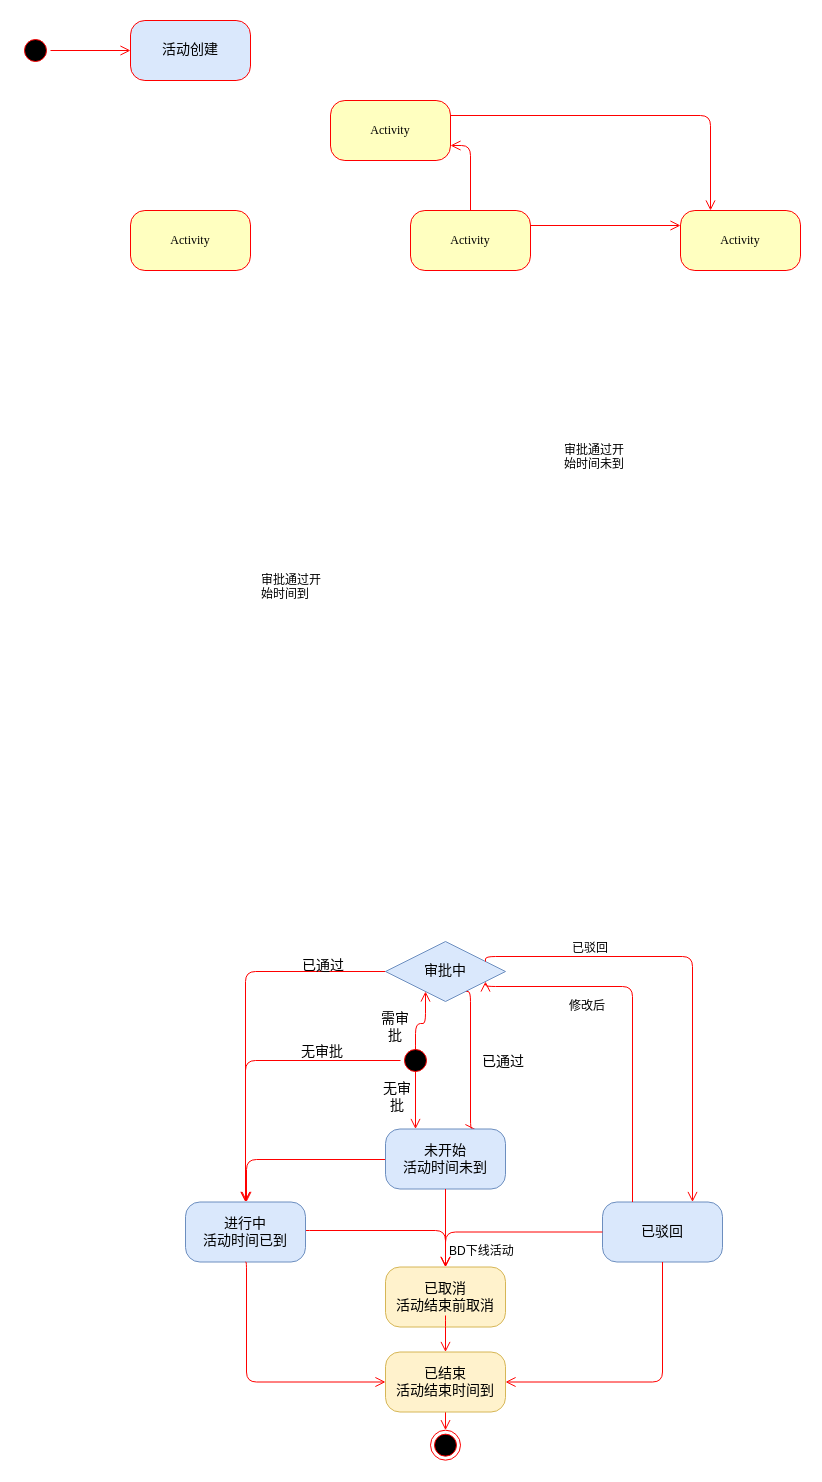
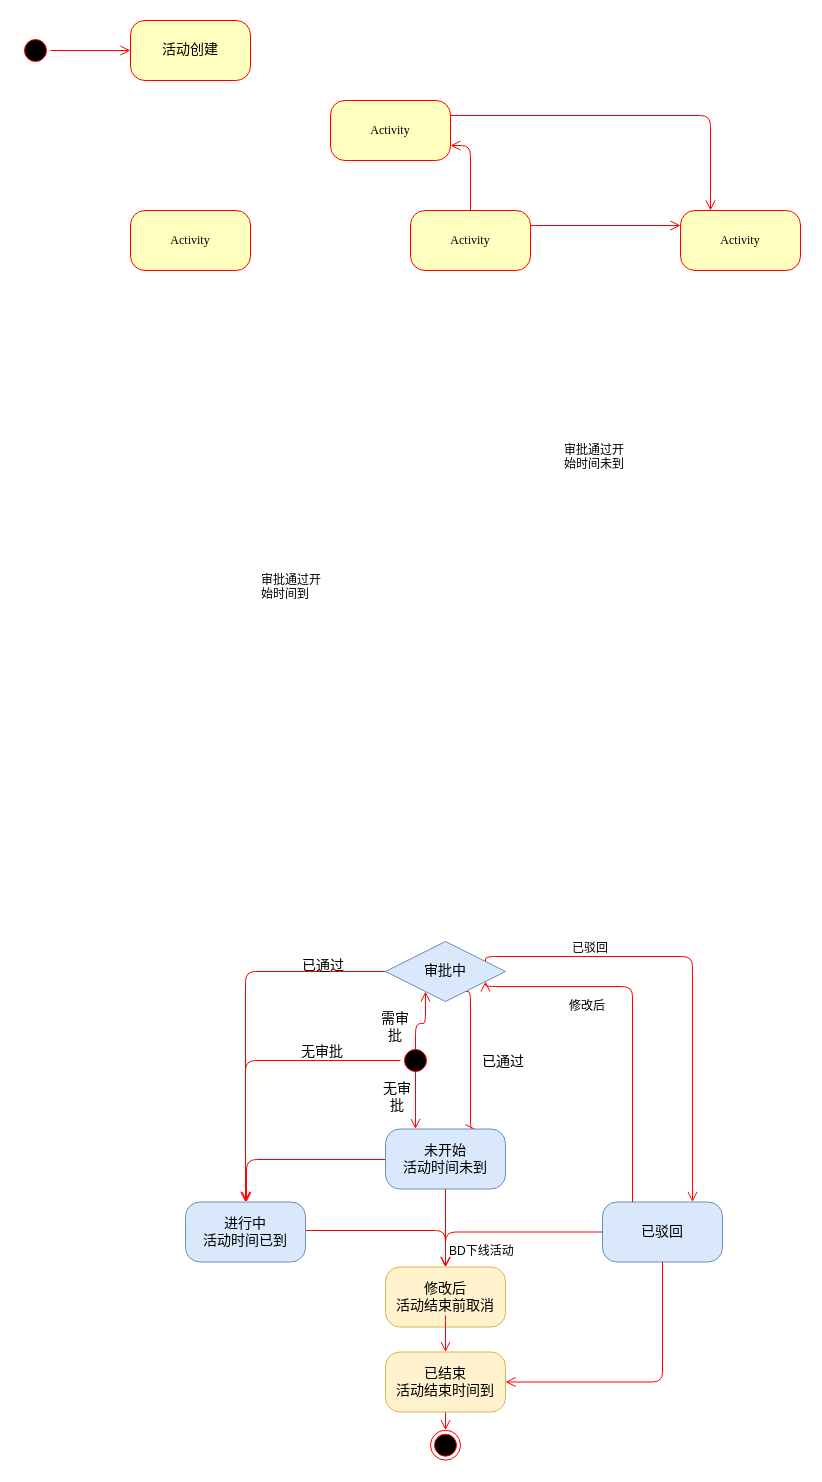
  <mxCell id="0" />
  <mxCell id="1" parent="0" />
  <mxCell id="2" value="" style="ellipse;html=1;shape=startState;fillColor=#000000;strokeColor=#ff0000;rounded=1;shadow=0;comic=0;labelBackgroundColor=none;fontFamily=Verdana;fontSize=12;fontColor=#000000;align=center;direction=south;" parent="1" vertex="1"><mxGeometry x="20" y="35" width="30" height="30" as="geometry" /></mxCell>
  <mxCell id="3" value="Activity" style="rounded=1;whiteSpace=wrap;html=1;arcSize=24;fillColor=#ffffc0;strokeColor=#ff0000;shadow=0;comic=0;labelBackgroundColor=none;fontFamily=Verdana;fontSize=12;fontColor=#000000;align=center;" parent="1" vertex="1"><mxGeometry x="130" y="210" width="120" height="60" as="geometry" /></mxCell>
- <mxCell id="4" value="&lt;font style=&quot;font-size: 14px&quot;&gt;活动创建&lt;/font&gt;" style="rounded=1;whiteSpace=wrap;html=1;arcSize=24;fillColor=#dae8fc;strokeColor=#ff0000;shadow=0;comic=0;labelBackgroundColor=none;fontFamily=Verdana;fontSize=12;fontColor=#000000;align=center;" parent="1" vertex="1"><mxGeometry x="130" y="20" width="120" height="60" as="geometry" /></mxCell>
+ <mxCell id="4" value="&lt;font style=&quot;font-size: 14px&quot;&gt;活动创建&lt;/font&gt;" style="rounded=1;whiteSpace=wrap;html=1;arcSize=24;fillColor=#ffffc0;strokeColor=#ff0000;shadow=0;comic=0;labelBackgroundColor=none;fontFamily=Verdana;fontSize=12;fontColor=#000000;align=center;" parent="1" vertex="1"><mxGeometry x="130" y="20" width="120" height="60" as="geometry" /></mxCell>
  <mxCell id="5" style="edgeStyle=orthogonalEdgeStyle;html=1;exitX=1;exitY=0.25;entryX=0.25;entryY=0;labelBackgroundColor=none;endArrow=open;endSize=8;strokeColor=#ff0000;fontFamily=Verdana;fontSize=12;align=left;" parent="1" source="6" target="8" edge="1"><mxGeometry relative="1" as="geometry" /></mxCell>
  <mxCell id="6" value="Activity" style="rounded=1;whiteSpace=wrap;html=1;arcSize=24;fillColor=#ffffc0;strokeColor=#ff0000;shadow=0;comic=0;labelBackgroundColor=none;fontFamily=Verdana;fontSize=12;fontColor=#000000;align=center;" parent="1" vertex="1"><mxGeometry x="330" y="100" width="120" height="60" as="geometry" /></mxCell>
  <mxCell id="7" style="edgeStyle=orthogonalEdgeStyle;html=1;labelBackgroundColor=none;endArrow=open;endSize=8;strokeColor=#ff0000;fontFamily=Verdana;fontSize=12;align=left;exitX=0.5;exitY=1;exitDx=0;exitDy=0;entryX=0.5;entryY=0;entryDx=0;entryDy=0;" parent="1" source="24" target="34" edge="1"><mxGeometry relative="1" as="geometry"><Array as="points" /><mxPoint x="451" y="1519.5" as="sourcePoint" /><mxPoint x="560" y="1449.5" as="targetPoint" /></mxGeometry></mxCell>
  <mxCell id="8" value="Activity" style="rounded=1;whiteSpace=wrap;html=1;arcSize=24;fillColor=#ffffc0;strokeColor=#ff0000;shadow=0;comic=0;labelBackgroundColor=none;fontFamily=Verdana;fontSize=12;fontColor=#000000;align=center;" parent="1" vertex="1"><mxGeometry x="680" y="210" width="120" height="60" as="geometry" /></mxCell>
  <mxCell id="9" value="Activity" style="rounded=1;whiteSpace=wrap;html=1;arcSize=24;fillColor=#ffffc0;strokeColor=#ff0000;shadow=0;comic=0;labelBackgroundColor=none;fontFamily=Verdana;fontSize=12;fontColor=#000000;align=center;" parent="1" vertex="1"><mxGeometry x="410" y="210" width="120" height="60" as="geometry" /></mxCell>
  <mxCell id="10" style="edgeStyle=elbowEdgeStyle;html=1;labelBackgroundColor=none;endArrow=open;endSize=8;strokeColor=#ff0000;fontFamily=Verdana;fontSize=12;align=left;exitX=0.5;exitY=1;exitDx=0;exitDy=0;entryX=0.5;entryY=0;entryDx=0;entryDy=0;" parent="1" source="25" target="20" edge="1"><mxGeometry relative="1" as="geometry"><mxPoint x="730.667" y="525.5" as="sourcePoint" /><mxPoint x="310" y="1040.5" as="targetPoint" /><Array as="points"><mxPoint x="245" y="1100" /><mxPoint x="245" y="1100" /></Array></mxGeometry></mxCell>
  <mxCell id="11" style="edgeStyle=orthogonalEdgeStyle;html=1;labelBackgroundColor=none;endArrow=open;endSize=8;strokeColor=#ff0000;fontFamily=Verdana;fontSize=12;align=left;" parent="1" source="2" target="4" edge="1"><mxGeometry relative="1" as="geometry" /></mxCell>
  <mxCell id="12" style="edgeStyle=orthogonalEdgeStyle;html=1;labelBackgroundColor=none;endArrow=open;endSize=8;strokeColor=#ff0000;fontFamily=Verdana;fontSize=12;align=left;entryX=0.25;entryY=0;exitX=1;exitY=0.5;exitDx=0;exitDy=0;entryDx=0;entryDy=0;" parent="1" source="25" target="22" edge="1"><mxGeometry relative="1" as="geometry"><Array as="points"><mxPoint x="415" y="1040" /><mxPoint x="415" y="1040" /></Array></mxGeometry></mxCell>
  <mxCell id="13" style="edgeStyle=orthogonalEdgeStyle;html=1;labelBackgroundColor=none;endArrow=open;endSize=8;strokeColor=#ff0000;fontFamily=Verdana;fontSize=12;align=left;exitX=0;exitY=0.5;exitDx=0;exitDy=0;entryX=0.5;entryY=0;entryDx=0;entryDy=0;" parent="1" source="19" target="20" edge="1"><mxGeometry relative="1" as="geometry"><mxPoint x="285.333" y="982.667" as="sourcePoint" /><Array as="points"><mxPoint x="245" y="971" /></Array><mxPoint x="210" y="1140" as="targetPoint" /></mxGeometry></mxCell>
  <mxCell id="14" style="edgeStyle=orthogonalEdgeStyle;html=1;labelBackgroundColor=none;endArrow=open;endSize=8;strokeColor=#ff0000;fontFamily=Verdana;fontSize=12;align=left;entryX=0.5;entryY=0;entryDx=0;entryDy=0;exitX=1;exitY=0.5;exitDx=0;exitDy=0;" parent="1" source="20" target="21" edge="1"><mxGeometry relative="1" as="geometry"><mxPoint x="160" y="810.5" as="sourcePoint" /><mxPoint x="350" y="1180.5" as="targetPoint" /><Array as="points"><mxPoint x="299" y="1230" /><mxPoint x="445" y="1230" /></Array></mxGeometry></mxCell>
  <mxCell id="15" style="edgeStyle=orthogonalEdgeStyle;html=1;labelBackgroundColor=none;endArrow=open;endSize=8;strokeColor=#ff0000;fontFamily=Verdana;fontSize=12;align=left;exitX=0;exitY=0.5;exitDx=0;exitDy=0;" parent="1" target="20" edge="1"><mxGeometry relative="1" as="geometry"><mxPoint x="391" y="1159" as="sourcePoint" /><mxPoint x="216" y="1170" as="targetPoint" /><Array as="points"><mxPoint x="246" y="1159" /></Array></mxGeometry></mxCell>
  <mxCell id="16" style="edgeStyle=orthogonalEdgeStyle;html=1;exitX=0.5;exitY=0;entryX=1;entryY=0.75;labelBackgroundColor=none;endArrow=open;endSize=8;strokeColor=#ff0000;fontFamily=Verdana;fontSize=12;align=left;" parent="1" source="9" target="6" edge="1"><mxGeometry relative="1" as="geometry" /></mxCell>
  <mxCell id="17" style="edgeStyle=orthogonalEdgeStyle;html=1;exitX=1;exitY=0.25;entryX=0;entryY=0.25;labelBackgroundColor=none;endArrow=open;endSize=8;strokeColor=#ff0000;fontFamily=Verdana;fontSize=12;align=left;" parent="1" source="9" target="8" edge="1"><mxGeometry relative="1" as="geometry" /></mxCell>
  <mxCell id="18" style="edgeStyle=elbowEdgeStyle;html=1;labelBackgroundColor=none;endArrow=open;endSize=8;strokeColor=#ff0000;fontFamily=Verdana;fontSize=12;align=left;entryX=0.75;entryY=0;exitX=0.75;exitY=1;exitDx=0;exitDy=0;entryDx=0;entryDy=0;" parent="1" source="19" target="22" edge="1"><mxGeometry relative="1" as="geometry"><mxPoint x="180" y="628" as="sourcePoint" /><mxPoint x="220" y="513" as="targetPoint" /><Array as="points" /></mxGeometry></mxCell>
  <mxCell id="19" value="&lt;span style=&quot;font-size: 14px&quot;&gt;审批中&lt;/span&gt;" style="rhombus;whiteSpace=wrap;html=1;arcSize=24;fillColor=#dae8fc;strokeColor=#6c8ebf;shadow=0;comic=0;labelBackgroundColor=none;fontFamily=Verdana;fontSize=12;align=center;" parent="1" vertex="1"><mxGeometry x="385" y="941" width="120" height="60" as="geometry" /></mxCell>
  <mxCell id="20" value="&lt;font style=&quot;font-size: 14px&quot;&gt;进行中&lt;br&gt;活动时间已到&lt;/font&gt;&lt;br&gt;" style="rounded=1;whiteSpace=wrap;html=1;arcSize=24;fillColor=#dae8fc;strokeColor=#6c8ebf;shadow=0;comic=0;labelBackgroundColor=none;fontFamily=Verdana;fontSize=12;align=center;" parent="1" vertex="1"><mxGeometry x="185" y="1201.5" width="120" height="60" as="geometry" /></mxCell>
- <mxCell id="21" value="&lt;font style=&quot;font-size: 14px&quot;&gt;已取消&lt;br&gt;活动结束前取消&lt;/font&gt;&lt;br&gt;" style="rounded=1;whiteSpace=wrap;html=1;arcSize=24;fillColor=#fff2cc;strokeColor=#d6b656;shadow=0;comic=0;labelBackgroundColor=none;fontFamily=Verdana;fontSize=12;align=center;" parent="1" vertex="1"><mxGeometry x="385" y="1266.5" width="120" height="60" as="geometry" /></mxCell>
+ <mxCell id="21" value="&lt;font style=&quot;font-size: 14px&quot;&gt;修改后&lt;br&gt;活动结束前取消&lt;/font&gt;&lt;br&gt;" style="rounded=1;whiteSpace=wrap;html=1;arcSize=24;fillColor=#fff2cc;strokeColor=#d6b656;shadow=0;comic=0;labelBackgroundColor=none;fontFamily=Verdana;fontSize=12;align=center;" parent="1" vertex="1"><mxGeometry x="385" y="1266.5" width="120" height="60" as="geometry" /></mxCell>
  <mxCell id="22" value="&lt;font style=&quot;font-size: 14px&quot;&gt;未开始&lt;br&gt;活动时间未到&lt;/font&gt;&lt;br&gt;" style="rounded=1;whiteSpace=wrap;html=1;arcSize=24;fillColor=#dae8fc;strokeColor=#6c8ebf;shadow=0;comic=0;labelBackgroundColor=none;fontFamily=Verdana;fontSize=12;align=center;" parent="1" vertex="1"><mxGeometry x="385" y="1128.5" width="120" height="60" as="geometry" /></mxCell>
  <mxCell id="23" value="&lt;font style=&quot;font-size: 14px&quot;&gt;已驳回&lt;/font&gt;" style="rounded=1;whiteSpace=wrap;html=1;arcSize=24;fillColor=#dae8fc;strokeColor=#6c8ebf;shadow=0;comic=0;labelBackgroundColor=none;fontFamily=Verdana;fontSize=12;align=center;" parent="1" vertex="1"><mxGeometry x="602" y="1201.5" width="120" height="60" as="geometry" /></mxCell>
  <mxCell id="24" value="&lt;font style=&quot;font-size: 14px&quot;&gt;已结束&lt;br&gt;活动结束时间到&lt;/font&gt;&lt;br&gt;" style="rounded=1;whiteSpace=wrap;html=1;arcSize=24;fillColor=#fff2cc;strokeColor=#d6b656;shadow=0;comic=0;labelBackgroundColor=none;fontFamily=Verdana;fontSize=12;align=center;" parent="1" vertex="1"><mxGeometry x="385" y="1351.5" width="120" height="60" as="geometry" /></mxCell>
  <mxCell id="25" value="" style="ellipse;html=1;shape=startState;fillColor=#000000;strokeColor=#ff0000;rounded=1;shadow=0;comic=0;labelBackgroundColor=none;fontFamily=Verdana;fontSize=12;fontColor=#000000;align=center;direction=south;" parent="1" vertex="1"><mxGeometry x="400" y="1045" width="30" height="30" as="geometry" /></mxCell>
  <mxCell id="26" style="edgeStyle=orthogonalEdgeStyle;html=1;exitX=1;exitY=0.25;entryX=0.75;entryY=0;labelBackgroundColor=none;endArrow=open;endSize=8;strokeColor=#ff0000;fontFamily=Verdana;fontSize=12;align=left;entryDx=0;entryDy=0;exitDx=0;exitDy=0;" parent="1" source="19" target="23" edge="1"><mxGeometry relative="1" as="geometry"><mxPoint x="500" y="773.5" as="sourcePoint" /><mxPoint x="760" y="868.167" as="targetPoint" /><Array as="points"><mxPoint x="692" y="956" /></Array></mxGeometry></mxCell>
  <mxCell id="27" style="edgeStyle=orthogonalEdgeStyle;html=1;exitX=0.25;exitY=0;labelBackgroundColor=none;endArrow=open;endSize=8;strokeColor=#ff0000;fontFamily=Verdana;fontSize=12;align=left;exitDx=0;exitDy=0;entryX=1;entryY=0.75;entryDx=0;entryDy=0;" parent="1" source="23" target="19" edge="1"><mxGeometry relative="1" as="geometry"><mxPoint x="749.5" y="706.167" as="sourcePoint" /><mxPoint x="551" y="793" as="targetPoint" /><Array as="points"><mxPoint x="632" y="986" /></Array></mxGeometry></mxCell>
  <mxCell id="28" style="edgeStyle=elbowEdgeStyle;html=1;labelBackgroundColor=none;endArrow=open;endSize=8;strokeColor=#ff0000;fontFamily=Verdana;fontSize=12;align=left;exitX=0.5;exitY=1;exitDx=0;exitDy=0;entryX=0.5;entryY=0;entryDx=0;entryDy=0;" parent="1" source="22" target="21" edge="1"><mxGeometry relative="1" as="geometry"><mxPoint x="280.667" y="592.167" as="sourcePoint" /><mxPoint x="280.667" y="717.5" as="targetPoint" /><Array as="points" /></mxGeometry></mxCell>
  <mxCell id="29" style="edgeStyle=elbowEdgeStyle;html=1;labelBackgroundColor=none;endArrow=open;endSize=8;strokeColor=#ff0000;fontFamily=Verdana;fontSize=12;align=left;exitX=0.5;exitY=1;exitDx=0;exitDy=0;entryX=0.5;entryY=0;entryDx=0;entryDy=0;" parent="1" target="24" edge="1"><mxGeometry relative="1" as="geometry"><mxPoint x="445" y="1315" as="sourcePoint" /><mxPoint x="560" y="1351.5" as="targetPoint" /><Array as="points"><mxPoint x="445" y="1324.5" /></Array></mxGeometry></mxCell>
- <mxCell id="30" style="edgeStyle=orthogonalEdgeStyle;html=1;labelBackgroundColor=none;endArrow=open;endSize=8;strokeColor=#ff0000;fontFamily=Verdana;fontSize=12;align=left;exitX=0.5;exitY=1;exitDx=0;exitDy=0;entryX=0;entryY=0.5;entryDx=0;entryDy=0;" parent="1" source="20" target="24" edge="1"><mxGeometry relative="1" as="geometry"><Array as="points"><mxPoint x="246" y="1262" /><mxPoint x="246" y="1382" /></Array><mxPoint x="191.167" y="1280.5" as="sourcePoint" /><mxPoint x="350" y="1382" as="targetPoint" /></mxGeometry></mxCell>
  <mxCell id="31" style="edgeStyle=orthogonalEdgeStyle;html=1;exitX=0.5;exitY=1;entryX=1;entryY=0.5;labelBackgroundColor=none;endArrow=open;endSize=8;strokeColor=#ff0000;fontFamily=Verdana;fontSize=12;align=left;exitDx=0;exitDy=0;entryDx=0;entryDy=0;" parent="1" source="23" target="24" edge="1"><mxGeometry relative="1" as="geometry"><mxPoint x="599.5" y="1373.5" as="sourcePoint" /><mxPoint x="859.5" y="1468.167" as="targetPoint" /></mxGeometry></mxCell>
  <mxCell id="32" value="审批通过开&lt;br&gt;始时间未到&lt;br&gt;" style="text;html=1;resizable=0;points=[];autosize=1;align=left;verticalAlign=top;spacingTop=-4;" parent="1" vertex="1"><mxGeometry x="562" y="440" width="80" height="30" as="geometry" /></mxCell>
  <mxCell id="33" value="审批通过开&lt;br&gt;始时间到&lt;br&gt;" style="text;html=1;resizable=0;points=[];autosize=1;align=left;verticalAlign=top;spacingTop=-4;" parent="1" vertex="1"><mxGeometry x="259" y="570" width="80" height="30" as="geometry" /></mxCell>
  <mxCell id="34" value="" style="ellipse;html=1;shape=endState;fillColor=#000000;strokeColor=#ff0000;" parent="1" vertex="1"><mxGeometry x="430" y="1429.667" width="30" height="30" as="geometry" /></mxCell>
  <mxCell id="35" style="edgeStyle=orthogonalEdgeStyle;html=1;entryX=0.25;entryY=1;labelBackgroundColor=none;endArrow=open;endSize=8;strokeColor=#ff0000;fontFamily=Verdana;fontSize=12;align=left;exitX=0;exitY=0.5;exitDx=0;exitDy=0;entryDx=0;entryDy=0;" parent="1" source="25" target="19" edge="1"><mxGeometry relative="1" as="geometry"><mxPoint x="451" y="733" as="sourcePoint" /><mxPoint x="440" y="1002.667" as="targetPoint" /><Array as="points" /></mxGeometry></mxCell>
  <mxCell id="36" value="&lt;font style=&quot;font-size: 14px&quot;&gt;需审批&lt;/font&gt;" style="text;html=1;strokeColor=none;fillColor=none;align=center;verticalAlign=middle;whiteSpace=wrap;rounded=0;" vertex="1" parent="1"><mxGeometry x="375" y="1015.5" width="40" height="20" as="geometry" /></mxCell>
  <mxCell id="37" value="&lt;font style=&quot;font-size: 14px&quot;&gt;无审批&lt;/font&gt;" style="text;html=1;strokeColor=none;fillColor=none;align=center;verticalAlign=middle;whiteSpace=wrap;rounded=0;" vertex="1" parent="1"><mxGeometry x="377" y="1086" width="40" height="20" as="geometry" /></mxCell>
  <mxCell id="38" value="&lt;font style=&quot;font-size: 14px&quot;&gt;已通过&lt;/font&gt;&lt;br&gt;" style="text;html=1;resizable=0;points=[];autosize=1;align=left;verticalAlign=top;spacingTop=-4;" vertex="1" parent="1"><mxGeometry x="480" y="1050" width="60" height="20" as="geometry" /></mxCell>
  <mxCell id="39" value="&lt;font style=&quot;font-size: 14px&quot;&gt;无审批&lt;/font&gt;&lt;br&gt;" style="text;html=1;resizable=0;points=[];autosize=1;align=left;verticalAlign=top;spacingTop=-4;" vertex="1" parent="1"><mxGeometry x="299" y="1040" width="60" height="20" as="geometry" /></mxCell>
  <mxCell id="40" style="edgeStyle=orthogonalEdgeStyle;html=1;labelBackgroundColor=none;endArrow=open;endSize=8;strokeColor=#ff0000;fontFamily=Verdana;fontSize=12;align=left;entryX=0.5;entryY=0;entryDx=0;entryDy=0;exitX=0;exitY=0.5;exitDx=0;exitDy=0;" edge="1" parent="1" source="23" target="21"><mxGeometry relative="1" as="geometry"><mxPoint x="250" y="1189" as="sourcePoint" /><mxPoint x="455" y="1277" as="targetPoint" /><Array as="points"><mxPoint x="602" y="1231" /><mxPoint x="445" y="1231" /></Array></mxGeometry></mxCell>
  <mxCell id="41" value="&lt;font style=&quot;font-size: 14px&quot;&gt;已通过&lt;/font&gt;" style="text;html=1;resizable=0;points=[];autosize=1;align=left;verticalAlign=top;spacingTop=-4;" vertex="1" parent="1"><mxGeometry x="300" y="954" width="60" height="20" as="geometry" /></mxCell>
  <mxCell id="42" value="已驳回" style="text;html=1;resizable=0;points=[];autosize=1;align=left;verticalAlign=top;spacingTop=-4;" vertex="1" parent="1"><mxGeometry x="570" y="938" width="50" height="20" as="geometry" /></mxCell>
  <mxCell id="43" value="修改后" style="text;html=1;resizable=0;points=[];autosize=1;align=left;verticalAlign=top;spacingTop=-4;" vertex="1" parent="1"><mxGeometry x="567" y="996" width="50" height="20" as="geometry" /></mxCell>
  <mxCell id="44" value="BD下线活动" style="text;html=1;resizable=0;points=[];autosize=1;align=left;verticalAlign=top;spacingTop=-4;" vertex="1" parent="1"><mxGeometry x="447" y="1241" width="80" height="20" as="geometry" /></mxCell>
